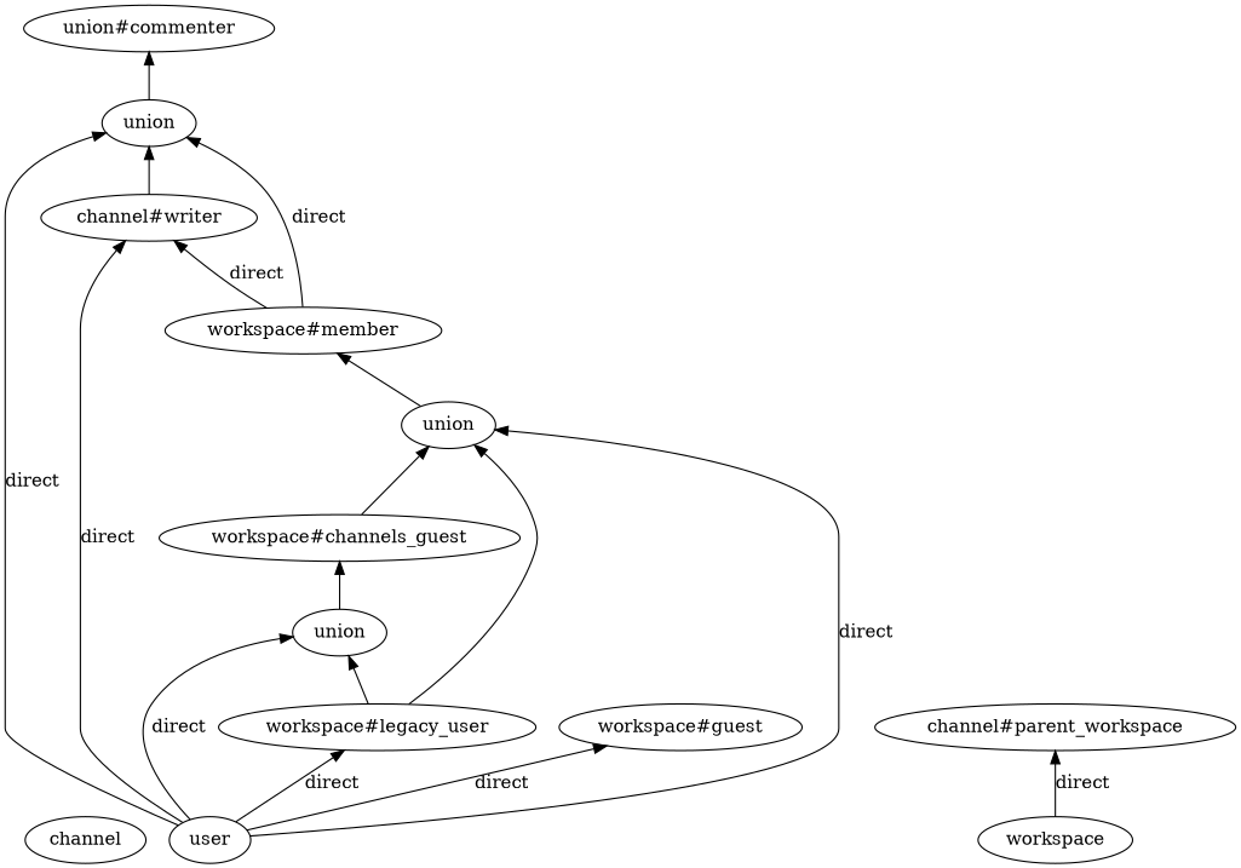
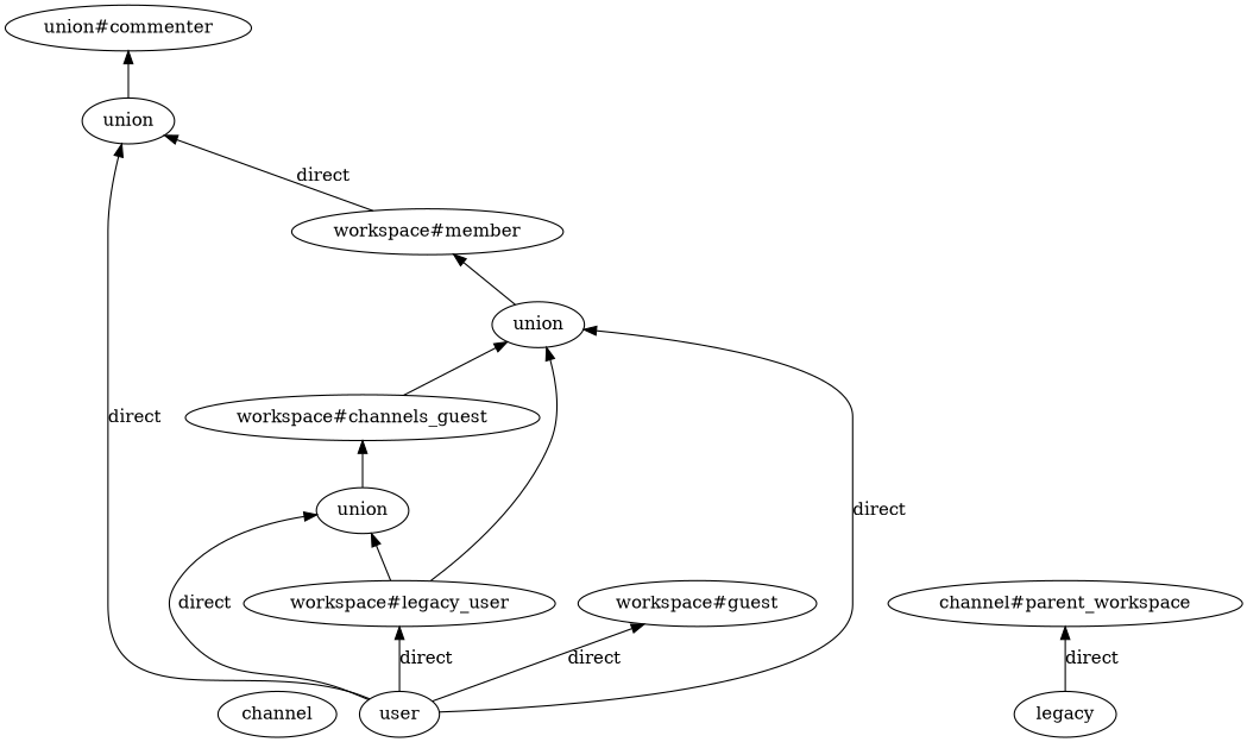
  digraph {
    rankdir=BT
    n1 [label=channel]
    n2 [label="union#commenter"]
    n3 [label=union]
    n4 [label=user]
-   n5 [label="channel#writer"]
    n6 [label=union]
    n7 [label="workspace#legacy_user"]
    n8 [label="workspace#guest"]
    n9 [label=union]
    n10 [label="workspace#channels_guest"]
    n11 [label="workspace#member"]
    n12 [label="channel#parent_workspace"]
-   n13 [label=workspace]
+   n13 [label=legacy]
    n3 -> n2
    n4 -> n3 [label=direct]
-   n4 -> n5 [label=direct]
    n4 -> n6 [label=direct]
    n4 -> n7 [label=direct]
    n4 -> n8 [label=direct]
    n4 -> n9 [label=direct]
-   n5 -> n3
    n6 -> n10
    n7 -> n6
    n7 -> n9
    n9 -> n11
    n10 -> n9
    n11 -> n3 [label=direct]
-   n11 -> n5 [label=direct]
    n13 -> n12 [label=direct]
  }
